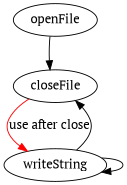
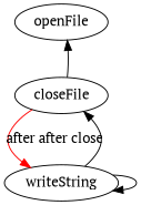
  digraph {
    fontname="PT Serif"
    node [fontname="PT Serif"]
    edge [fontname="PT Serif"]
    n1 [label=openFile]
    n2 [label=closeFile]
    n3 [label=writeString]
-   n1 -> n2
-   n2 -> n3 [color=red label="use after close"]
+   n2 -> n1
+   n2 -> n3 [color=red label="after after close"]
    n3 -> n2
    n3 -> n3
  }
